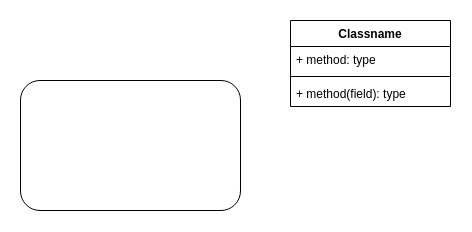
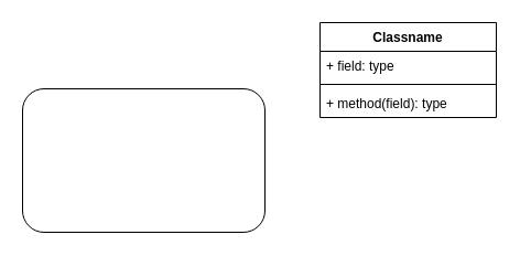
  <mxCell id="0" />
  <mxCell id="1" parent="0" />
  <mxCell id="2" value="" style="rounded=1;whiteSpace=wrap;html=1;" vertex="1" parent="1"><mxGeometry x="20" y="80" width="220" height="130" as="geometry" /></mxCell>
  <mxCell id="3" value="Classname" style="swimlane;fontStyle=1;align=center;verticalAlign=top;childLayout=stackLayout;horizontal=1;startSize=26;horizontalStack=0;resizeParent=1;resizeParentMax=0;resizeLast=0;collapsible=1;marginBottom=0;" vertex="1" parent="1"><mxGeometry x="290" y="20" width="160" height="86" as="geometry" /></mxCell>
- <mxCell id="4" value="+ method: type" style="text;strokeColor=none;fillColor=none;align=left;verticalAlign=top;spacingLeft=4;spacingRight=4;overflow=hidden;rotatable=0;points=[[0,0.5],[1,0.5]];portConstraint=eastwest;" vertex="1" parent="3"><mxGeometry y="26" width="160" height="26" as="geometry" /></mxCell>
+ <mxCell id="4" value="+ field: type" style="text;strokeColor=none;fillColor=none;align=left;verticalAlign=top;spacingLeft=4;spacingRight=4;overflow=hidden;rotatable=0;points=[[0,0.5],[1,0.5]];portConstraint=eastwest;" vertex="1" parent="3"><mxGeometry y="26" width="160" height="26" as="geometry" /></mxCell>
  <mxCell id="5" value="" style="line;strokeWidth=1;fillColor=none;align=left;verticalAlign=middle;spacingTop=-1;spacingLeft=3;spacingRight=3;rotatable=0;labelPosition=right;points=[];portConstraint=eastwest;strokeColor=inherit;" vertex="1" parent="3"><mxGeometry y="52" width="160" height="8" as="geometry" /></mxCell>
  <mxCell id="6" value="+ method(field): type" style="text;strokeColor=none;fillColor=none;align=left;verticalAlign=top;spacingLeft=4;spacingRight=4;overflow=hidden;rotatable=0;points=[[0,0.5],[1,0.5]];portConstraint=eastwest;" vertex="1" parent="3"><mxGeometry y="60" width="160" height="26" as="geometry" /></mxCell>
